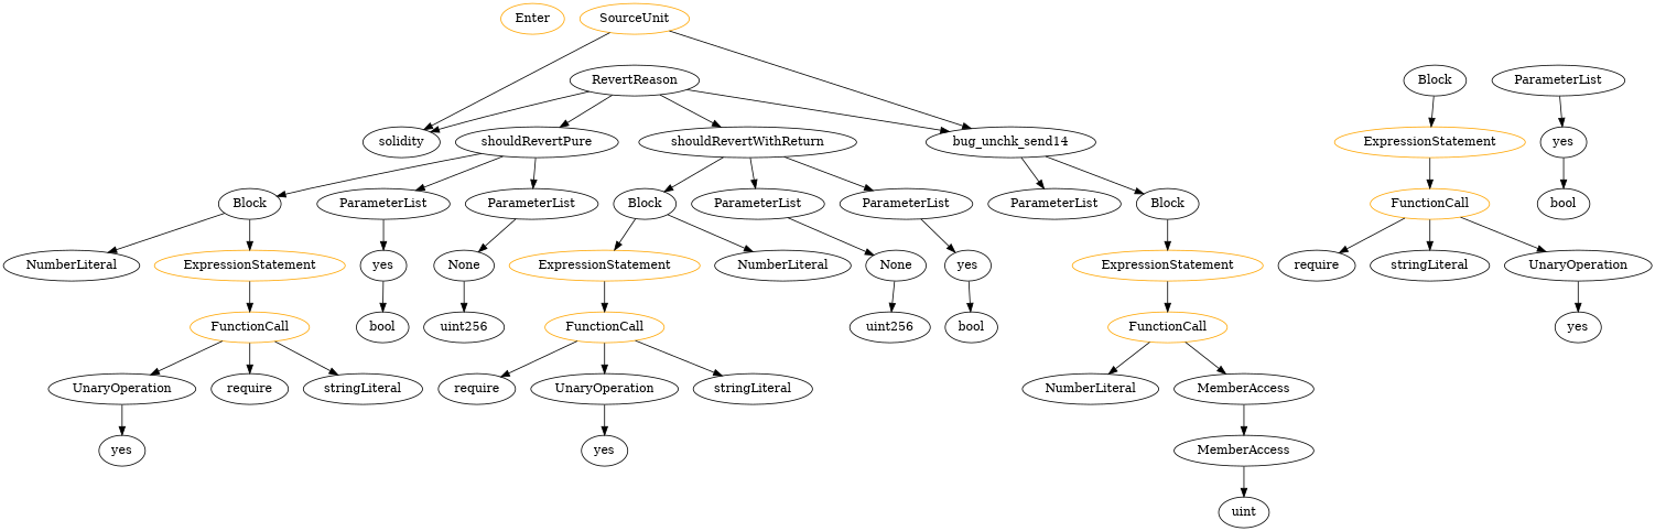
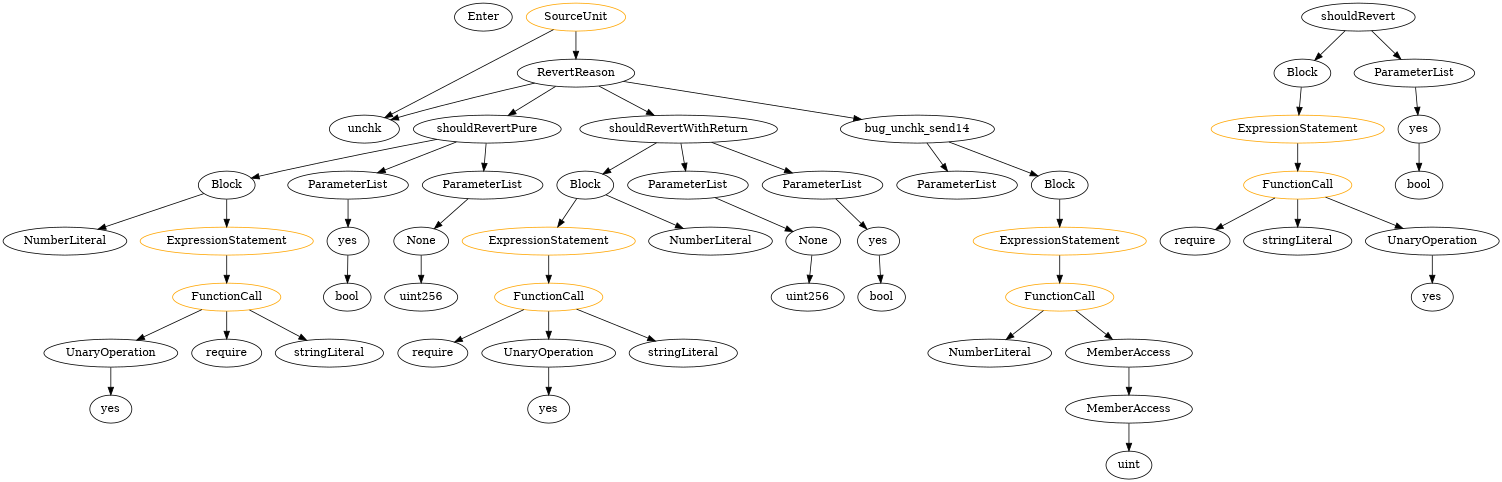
  strict digraph {
    node [color=black]
-   Enter [height=0.5 width=0.83628 color=orange]
+   Enter [height=0.5 width=0.83628 color=""]
    n2 [height=0.5 label=MemberAccess width=1.9174]
    n3 [height=0.5 label=uint width=0.75]
    n4 [height=0.5 label=NumberLiteral width=1.765]
    n5 [height=0.5 label=Block width=0.90558]
    n6 [height=0.5 label=NumberLiteral width=1.765]
    n7 [color=orange height=0.5 label=ExpressionStatement width=2.458]
    n8 [color=orange height=0.5 label=FunctionCall width=1.6125]
    n9 [height=0.5 label=UnaryOperation width=1.9452]
    n10 [height=0.5 label=require width=1.0026]
    n11 [height=0.5 label=stringLiteral width=1.5016]
    n12 [height=0.5 label=bool width=0.76697]
    n13 [height=0.5 label=yes width=0.75]
    n14 [height=0.5 label=UnaryOperation width=1.9452]
    n15 [height=0.5 label=yes width=0.75]
    n16 [height=0.5 label=require width=1.0026]
    n17 [height=0.5 label=ParameterList width=1.7095]
    n18 [height=0.5 label=None width=0.85014]
    n19 [height=0.5 label=uint256 width=1.0442]
    n20 [height=0.5 label=ParameterList width=1.7095]
+   n21 [height=0.5 label=shouldRevert width=1.6679]
    n22 [height=0.5 label=Block width=0.90558]
    n23 [height=0.5 label=ParameterList width=1.7095]
    n24 [color=orange height=0.5 label=ExpressionStatement width=2.458]
    n25 [height=0.5 label=yes width=0.75]
    n26 [color=orange height=0.5 label=FunctionCall width=1.6125]
    n27 [height=0.5 label=bool width=0.76697]
    n28 [height=0.5 label=yes width=0.75]
    n29 [color=orange height=0.5 label=SourceUnit width=1.46]
-   n30 [height=0.5 label=solidity width=1.0442]
+   n30 [height=0.5 label=unchk width=1.0442]
    n31 [height=0.5 label=RevertReason width=1.7511]
    n32 [height=0.5 label=shouldRevertWithReturn width=2.86]
    n33 [height=0.5 label=bug_unchk_send14 width=2.3194]
    n34 [height=0.5 label=shouldRevertPure width=2.1392]
    n35 [height=0.5 label=ParameterList width=1.7095]
    n36 [height=0.5 label=Block width=0.90558]
    n37 [height=0.5 label=ParameterList width=1.7095]
    n38 [height=0.5 label=Block width=0.90558]
    n39 [height=0.5 label=ParameterList width=1.7095]
    n40 [height=0.5 label=NumberLiteral width=1.765]
    n41 [height=0.5 label=stringLiteral width=1.5016]
    n42 [height=0.5 label=UnaryOperation width=1.9452]
    n43 [height=0.5 label=yes width=0.75]
    n44 [height=0.5 label=None width=0.85014]
    n45 [height=0.5 label=uint256 width=1.0442]
    n46 [color=orange height=0.5 label=FunctionCall width=1.6125]
    n47 [height=0.5 label=stringLiteral width=1.5016]
    n48 [height=0.5 label=require width=1.0026]
    n49 [color=orange height=0.5 label=ExpressionStatement width=2.458]
    n50 [color=orange height=0.5 label=FunctionCall width=1.6125]
    n51 [height=0.5 label=MemberAccess width=1.9174]
    n52 [height=0.5 label=yes width=0.75]
    n53 [height=0.5 label=bool width=0.76697]
    n54 [color=orange height=0.5 label=ExpressionStatement width=2.458]
    n2 -> n3
    n5 -> n6
    n5 -> n7
    n7 -> n8
    n8 -> n9
    n8 -> n10
    n8 -> n11
    n9 -> n28
    n13 -> n12
    n14 -> n15
    n17 -> n18
    n18 -> n19
    n20 -> n13
+   n21 -> n22
+   n21 -> n23
    n22 -> n24
    n23 -> n25
    n24 -> n26
    n25 -> n27
    n26 -> n16
    n26 -> n41
    n26 -> n42
    n29 -> n30
-   n29 -> n33
+   n29 -> n31
    n31 -> n30
    n31 -> n32
    n31 -> n33
    n31 -> n34
    n32 -> n17
    n32 -> n35
    n32 -> n36
    n33 -> n37
    n33 -> n38
    n34 -> n5
    n34 -> n20
    n34 -> n39
    n35 -> n52
    n36 -> n40
    n36 -> n54
    n38 -> n49
    n39 -> n44
    n42 -> n43
    n44 -> n45
    n46 -> n14
    n46 -> n47
    n46 -> n48
    n49 -> n50
    n50 -> n4
    n50 -> n51
    n51 -> n2
    n52 -> n53
    n54 -> n46
  }
